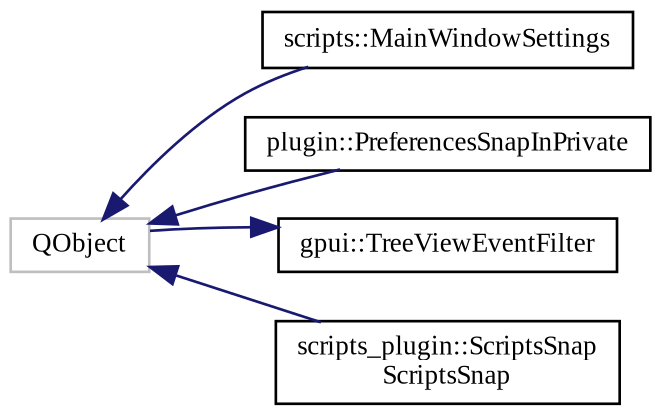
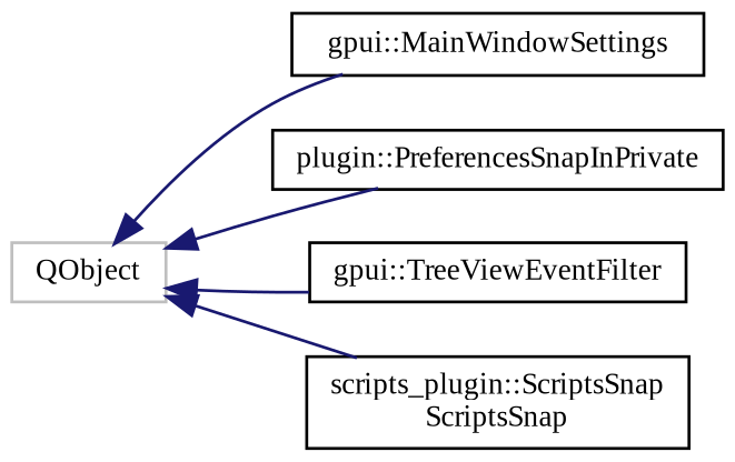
  digraph {
    fontname="Liberation Serif"
    rankdir=LR
    node [color=black fillcolor=white fontname="Liberation Serif" fontsize=10 shape=record style=filled]
    edge [color=midnightblue dir=back fontname="Liberation Serif" fontsize=10 labelfontname=Helvetica labelfontsize=10 style=solid]
    n1 [color=grey75 height=0.2 label=QObject width=0.4]
-   n2 [height=0.2 label="scripts::MainWindowSettings" width=0.4]
+   n2 [height=0.2 label="gpui::MainWindowSettings" width=0.4]
    n3 [height=0.2 label="plugin::PreferencesSnapInPrivate" width=0.4]
    n4 [height=0.2 label="gpui::TreeViewEventFilter" width=0.4]
    n5 [height=0.2 label="scripts_plugin::ScriptsSnap\lScriptsSnap" width=0.4]
    n1 -> n2
    n1 -> n3
-   n4 -> n1
+   n1 -> n4
    n1 -> n5
  }
